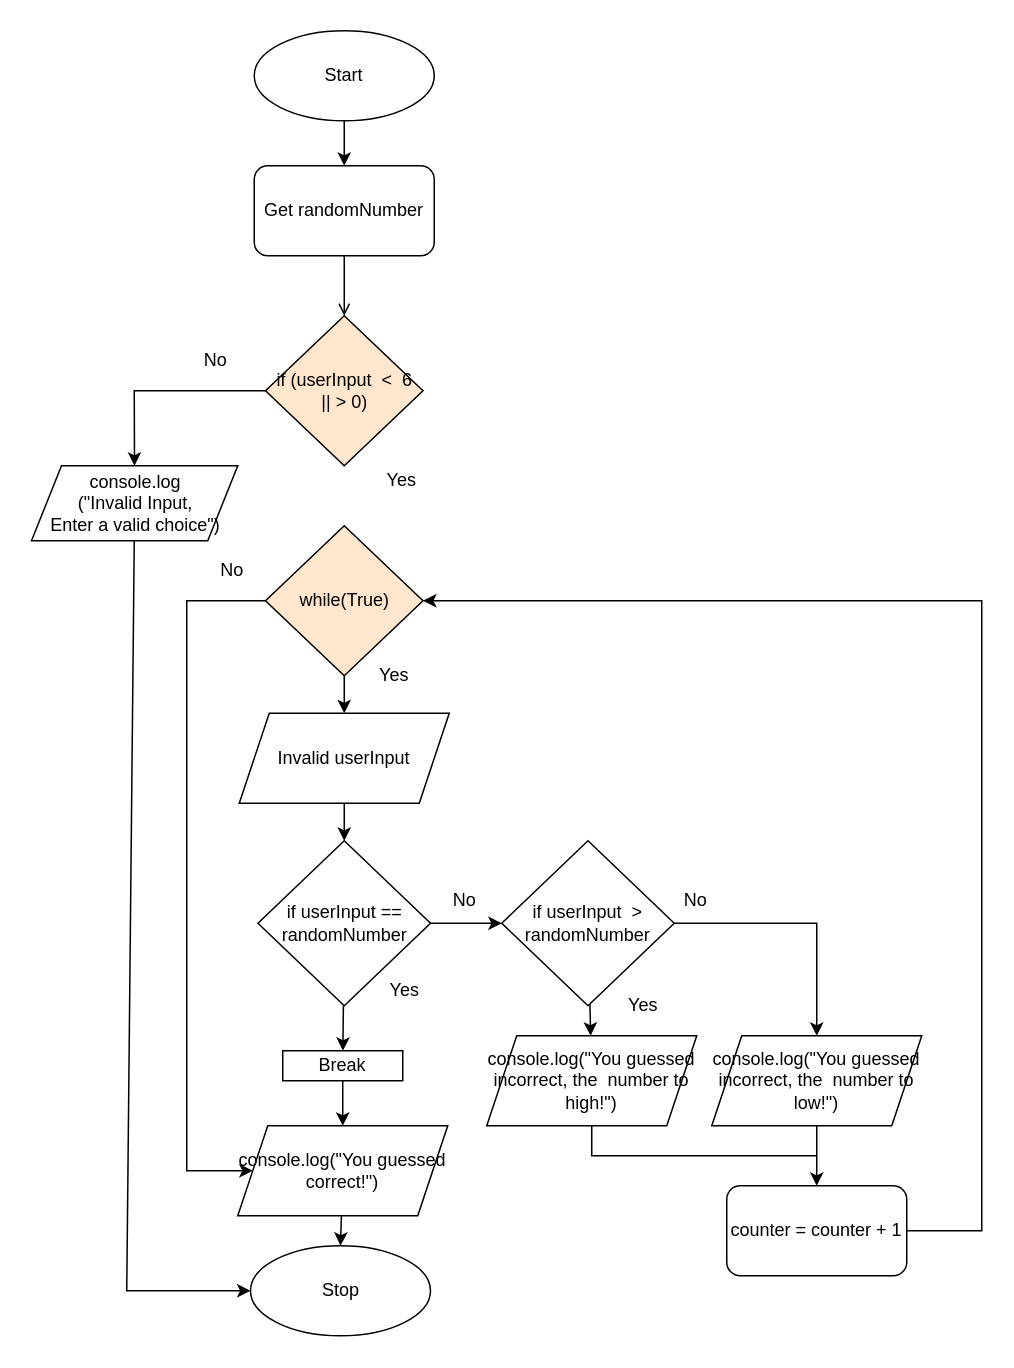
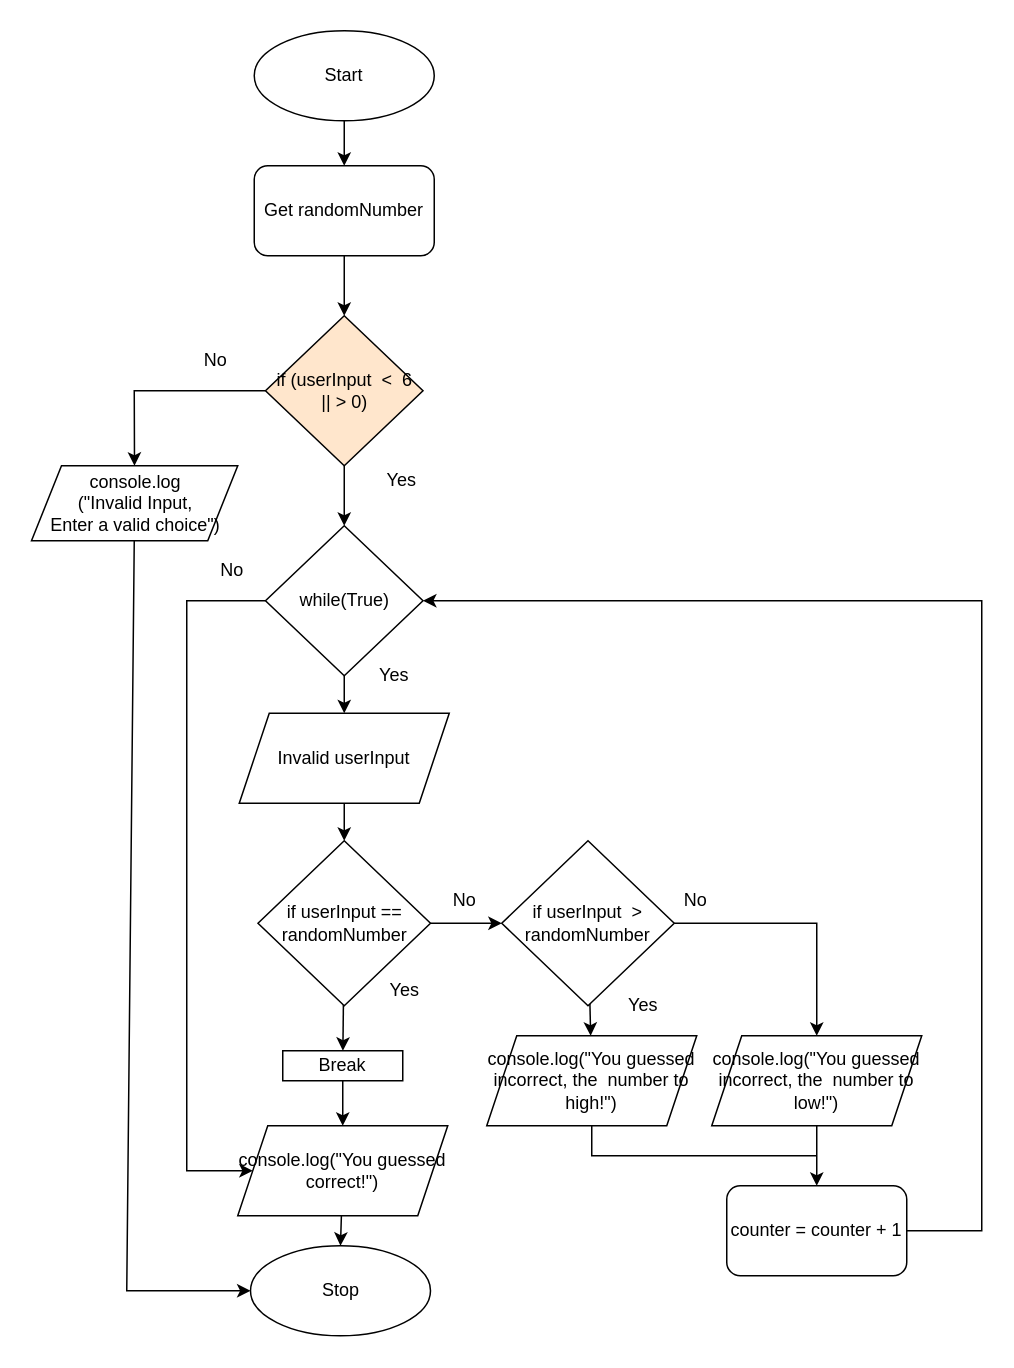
  <mxCell id="0" />
  <mxCell id="1" parent="0" />
  <mxCell id="2" style="edgeStyle=none;html=1;entryX=0.5;entryY=0;entryDx=0;entryDy=0;" edge="1" parent="1" source="3" target="38"><mxGeometry relative="1" as="geometry" /></mxCell>
  <mxCell id="3" value="Start" style="ellipse;whiteSpace=wrap;html=1;" parent="1" vertex="1"><mxGeometry x="169" y="20" width="120" height="60" as="geometry" /></mxCell>
  <mxCell id="4" value="Stop" style="ellipse;whiteSpace=wrap;html=1;" parent="1" vertex="1"><mxGeometry x="166.5" y="830" width="120" height="60" as="geometry" /></mxCell>
+ <mxCell id="5" style="edgeStyle=none;html=1;entryX=0.5;entryY=0;entryDx=0;entryDy=0;" parent="1" source="7" target="16" edge="1"><mxGeometry relative="1" as="geometry" /></mxCell>
  <mxCell id="6" style="edgeStyle=none;rounded=0;html=1;" parent="1" source="7" target="12" edge="1"><mxGeometry relative="1" as="geometry"><Array as="points"><mxPoint x="89" y="260" /></Array></mxGeometry></mxCell>
  <mxCell id="7" value="if (userInput&amp;nbsp; &amp;lt;&amp;nbsp; 6&lt;br&gt;|| &amp;gt; 0)" style="rhombus;whiteSpace=wrap;html=1;fillColor=#ffe6cc;" parent="1" vertex="1"><mxGeometry x="176.5" y="210" width="105" height="100" as="geometry" /></mxCell>
  <mxCell id="8" value="" style="edgeStyle=none;html=1;" parent="1" source="10" target="20" edge="1"><mxGeometry relative="1" as="geometry" /></mxCell>
  <mxCell id="9" value="" style="edgeStyle=none;html=1;" parent="1" source="10" target="36" edge="1"><mxGeometry relative="1" as="geometry" /></mxCell>
  <mxCell id="10" value="if userInput == randomNumber" style="rhombus;whiteSpace=wrap;html=1;" parent="1" vertex="1"><mxGeometry x="171.5" y="560" width="115" height="110" as="geometry" /></mxCell>
  <mxCell id="11" style="edgeStyle=none;rounded=0;html=1;entryX=0;entryY=0.5;entryDx=0;entryDy=0;endArrow=classic;endFill=1;" parent="1" source="12" target="4" edge="1"><mxGeometry relative="1" as="geometry"><Array as="points"><mxPoint x="84" y="860" /></Array></mxGeometry></mxCell>
  <mxCell id="12" value="console.log&lt;br&gt;(&quot;Invalid Input, &lt;br&gt;Enter a valid choice&quot;)" style="shape=parallelogram;perimeter=parallelogramPerimeter;whiteSpace=wrap;html=1;fixedSize=1;" parent="1" vertex="1"><mxGeometry x="20.5" y="310" width="137.5" height="50" as="geometry" /></mxCell>
  <mxCell id="13" value="&lt;span style=&quot;font-size: 12px&quot;&gt;No&lt;/span&gt;" style="text;html=1;align=center;verticalAlign=middle;resizable=0;points=[];autosize=1;strokeColor=none;fillColor=none;fontSize=10;" parent="1" vertex="1"><mxGeometry x="128" y="230" width="30" height="20" as="geometry" /></mxCell>
  <mxCell id="14" style="edgeStyle=none;rounded=0;html=1;entryX=0;entryY=0.5;entryDx=0;entryDy=0;endArrow=classic;endFill=1;" parent="1" source="16" target="26" edge="1"><mxGeometry relative="1" as="geometry"><Array as="points"><mxPoint x="124" y="400" /><mxPoint x="124" y="780" /></Array></mxGeometry></mxCell>
  <mxCell id="15" style="edgeStyle=none;html=1;entryX=0.5;entryY=0;entryDx=0;entryDy=0;" edge="1" parent="1" source="16" target="40"><mxGeometry relative="1" as="geometry" /></mxCell>
- <mxCell id="16" value="while(True)" style="rhombus;whiteSpace=wrap;html=1;fillColor=#ffe6cc;" parent="1" vertex="1"><mxGeometry x="176.5" y="350" width="105" height="100" as="geometry" /></mxCell>
+ <mxCell id="16" value="while(True)" style="rhombus;whiteSpace=wrap;html=1;" parent="1" vertex="1"><mxGeometry x="176.5" y="350" width="105" height="100" as="geometry" /></mxCell>
  <mxCell id="17" value="&lt;font style=&quot;font-size: 12px&quot;&gt;Yes&lt;/font&gt;" style="text;html=1;align=center;verticalAlign=middle;resizable=0;points=[];autosize=1;strokeColor=none;fillColor=none;fontSize=10;" parent="1" vertex="1"><mxGeometry x="241.5" y="440" width="40" height="20" as="geometry" /></mxCell>
  <mxCell id="18" style="edgeStyle=none;html=1;entryX=0.5;entryY=0;entryDx=0;entryDy=0;rounded=0;" parent="1" source="20" target="28" edge="1"><mxGeometry relative="1" as="geometry"><Array as="points"><mxPoint x="544" y="615" /></Array></mxGeometry></mxCell>
  <mxCell id="19" value="" style="edgeStyle=none;rounded=0;html=1;" parent="1" source="20" target="30" edge="1"><mxGeometry relative="1" as="geometry" /></mxCell>
  <mxCell id="20" value="if userInput&amp;nbsp; &amp;gt; randomNumber" style="rhombus;whiteSpace=wrap;html=1;" parent="1" vertex="1"><mxGeometry x="334" y="560" width="115" height="110" as="geometry" /></mxCell>
  <mxCell id="21" value="&lt;font style=&quot;font-size: 12px&quot;&gt;Yes&lt;/font&gt;" style="text;html=1;align=center;verticalAlign=middle;resizable=0;points=[];autosize=1;strokeColor=none;fillColor=none;fontSize=10;" parent="1" vertex="1"><mxGeometry x="249" y="650" width="40" height="20" as="geometry" /></mxCell>
  <mxCell id="22" value="&lt;span style=&quot;font-size: 12px&quot;&gt;No&lt;/span&gt;" style="text;html=1;align=center;verticalAlign=middle;resizable=0;points=[];autosize=1;strokeColor=none;fillColor=none;fontSize=10;" parent="1" vertex="1"><mxGeometry x="294" y="590" width="30" height="20" as="geometry" /></mxCell>
  <mxCell id="23" value="&lt;span style=&quot;font-size: 12px&quot;&gt;No&lt;/span&gt;" style="text;html=1;align=center;verticalAlign=middle;resizable=0;points=[];autosize=1;strokeColor=none;fillColor=none;fontSize=10;" parent="1" vertex="1"><mxGeometry x="448" y="590" width="30" height="20" as="geometry" /></mxCell>
  <mxCell id="24" value="&lt;font style=&quot;font-size: 12px&quot;&gt;Yes&lt;/font&gt;" style="text;html=1;align=center;verticalAlign=middle;resizable=0;points=[];autosize=1;strokeColor=none;fillColor=none;fontSize=10;" parent="1" vertex="1"><mxGeometry x="408" y="660" width="40" height="20" as="geometry" /></mxCell>
  <mxCell id="25" style="edgeStyle=none;html=1;entryX=0.5;entryY=0;entryDx=0;entryDy=0;" parent="1" source="26" target="4" edge="1"><mxGeometry relative="1" as="geometry" /></mxCell>
  <mxCell id="26" value="console.log(&quot;You guessed correct!&quot;)" style="shape=parallelogram;perimeter=parallelogramPerimeter;whiteSpace=wrap;html=1;fixedSize=1;" parent="1" vertex="1"><mxGeometry x="158" y="750" width="140" height="60" as="geometry" /></mxCell>
  <mxCell id="27" value="" style="edgeStyle=none;rounded=0;html=1;" parent="1" source="28" target="34" edge="1"><mxGeometry relative="1" as="geometry" /></mxCell>
  <mxCell id="28" value="console.log(&quot;You guessed incorrect, the&amp;nbsp; number to low!&quot;)" style="shape=parallelogram;perimeter=parallelogramPerimeter;whiteSpace=wrap;html=1;fixedSize=1;" parent="1" vertex="1"><mxGeometry x="474" y="690" width="140" height="60" as="geometry" /></mxCell>
  <mxCell id="29" style="edgeStyle=none;rounded=0;html=1;endArrow=none;endFill=0;" parent="1" source="30" edge="1"><mxGeometry relative="1" as="geometry"><mxPoint x="544" y="770" as="targetPoint" /><Array as="points"><mxPoint x="394" y="770" /></Array></mxGeometry></mxCell>
  <mxCell id="30" value="console.log(&quot;You guessed incorrect, the&amp;nbsp; number to high!&quot;)" style="shape=parallelogram;perimeter=parallelogramPerimeter;whiteSpace=wrap;html=1;fixedSize=1;" parent="1" vertex="1"><mxGeometry x="324" y="690" width="140" height="60" as="geometry" /></mxCell>
  <mxCell id="31" value="&lt;span style=&quot;font-size: 12px&quot;&gt;No&lt;/span&gt;" style="text;html=1;align=center;verticalAlign=middle;resizable=0;points=[];autosize=1;strokeColor=none;fillColor=none;fontSize=10;" parent="1" vertex="1"><mxGeometry x="139" y="370" width="30" height="20" as="geometry" /></mxCell>
  <mxCell id="32" value="&lt;font style=&quot;font-size: 12px&quot;&gt;Yes&lt;/font&gt;" style="text;html=1;align=center;verticalAlign=middle;resizable=0;points=[];autosize=1;strokeColor=none;fillColor=none;fontSize=10;" parent="1" vertex="1"><mxGeometry x="246.5" y="310" width="40" height="20" as="geometry" /></mxCell>
  <mxCell id="33" style="edgeStyle=none;rounded=0;html=1;entryX=1;entryY=0.5;entryDx=0;entryDy=0;endArrow=classic;endFill=1;exitX=1;exitY=0.5;exitDx=0;exitDy=0;" parent="1" source="34" target="16" edge="1"><mxGeometry relative="1" as="geometry"><Array as="points"><mxPoint x="654" y="820" /><mxPoint x="654" y="400" /></Array></mxGeometry></mxCell>
  <mxCell id="34" value="counter = counter + 1" style="rounded=1;whiteSpace=wrap;html=1;" parent="1" vertex="1"><mxGeometry x="484" y="790" width="120" height="60" as="geometry" /></mxCell>
  <mxCell id="35" value="" style="edgeStyle=none;html=1;" parent="1" source="36" target="26" edge="1"><mxGeometry relative="1" as="geometry" /></mxCell>
  <mxCell id="36" value="Break" style="rounded=0;whiteSpace=wrap;html=1;" parent="1" vertex="1"><mxGeometry x="188" y="700" width="80" height="20" as="geometry" /></mxCell>
- <mxCell id="37" value="" style="edgeStyle=none;html=1;endArrow=open;" edge="1" parent="1" source="38" target="7"><mxGeometry relative="1" as="geometry" /></mxCell>
+ <mxCell id="37" value="" style="edgeStyle=none;html=1;" edge="1" parent="1" source="38" target="7"><mxGeometry relative="1" as="geometry" /></mxCell>
  <mxCell id="38" value="&lt;span&gt;Get randomNumber&lt;/span&gt;" style="rounded=1;whiteSpace=wrap;html=1;" vertex="1" parent="1"><mxGeometry x="169" y="110" width="120" height="60" as="geometry" /></mxCell>
  <mxCell id="39" style="edgeStyle=none;html=1;entryX=0.5;entryY=0;entryDx=0;entryDy=0;" edge="1" parent="1" source="40" target="10"><mxGeometry relative="1" as="geometry" /></mxCell>
  <mxCell id="40" value="Invalid userInput" style="shape=parallelogram;perimeter=parallelogramPerimeter;whiteSpace=wrap;html=1;fixedSize=1;" vertex="1" parent="1"><mxGeometry x="159" y="475" width="140" height="60" as="geometry" /></mxCell>
